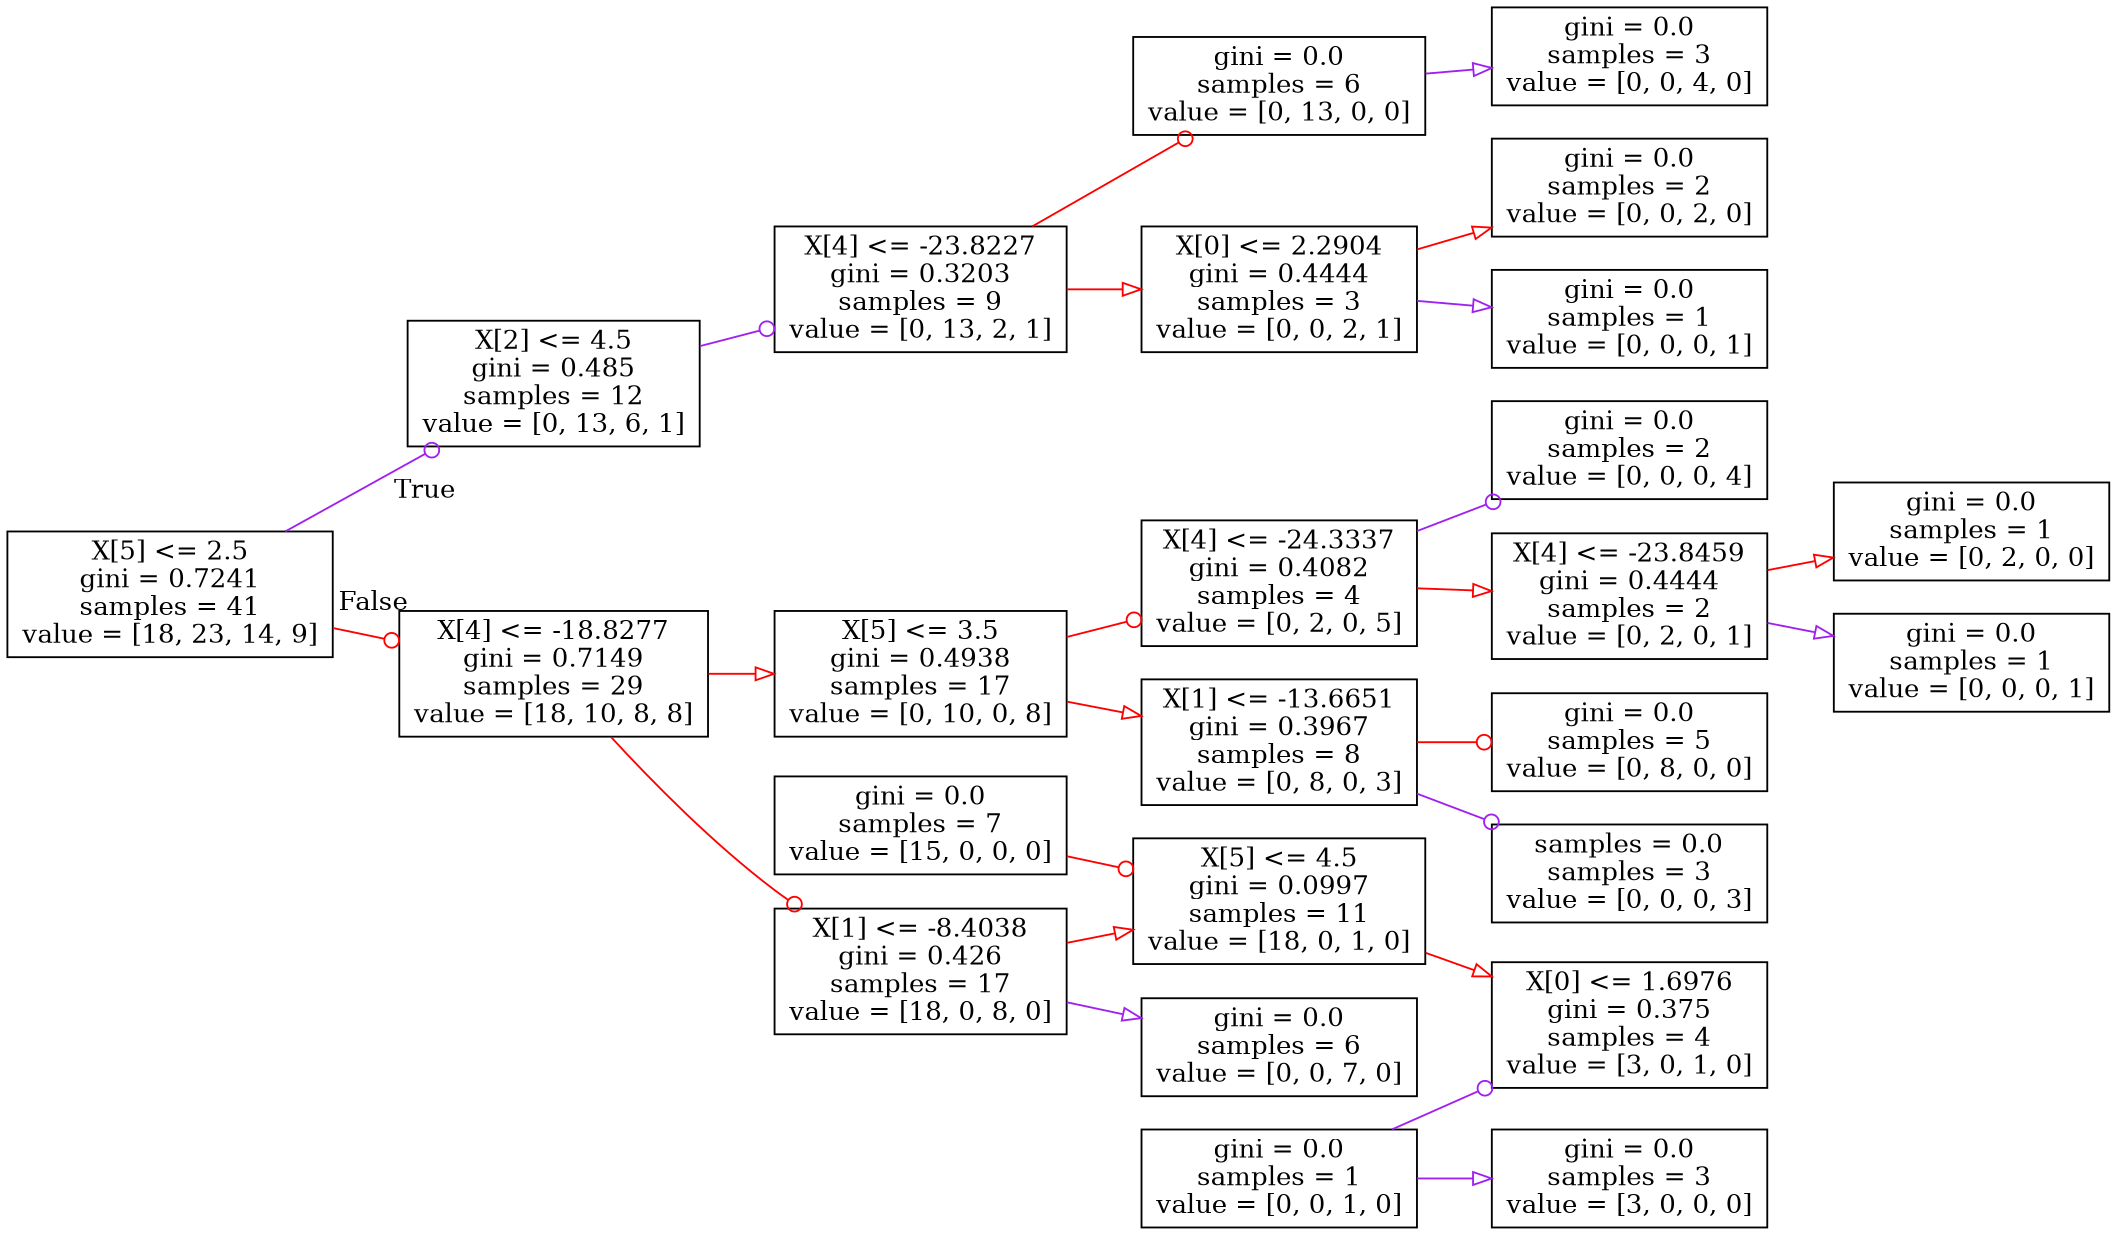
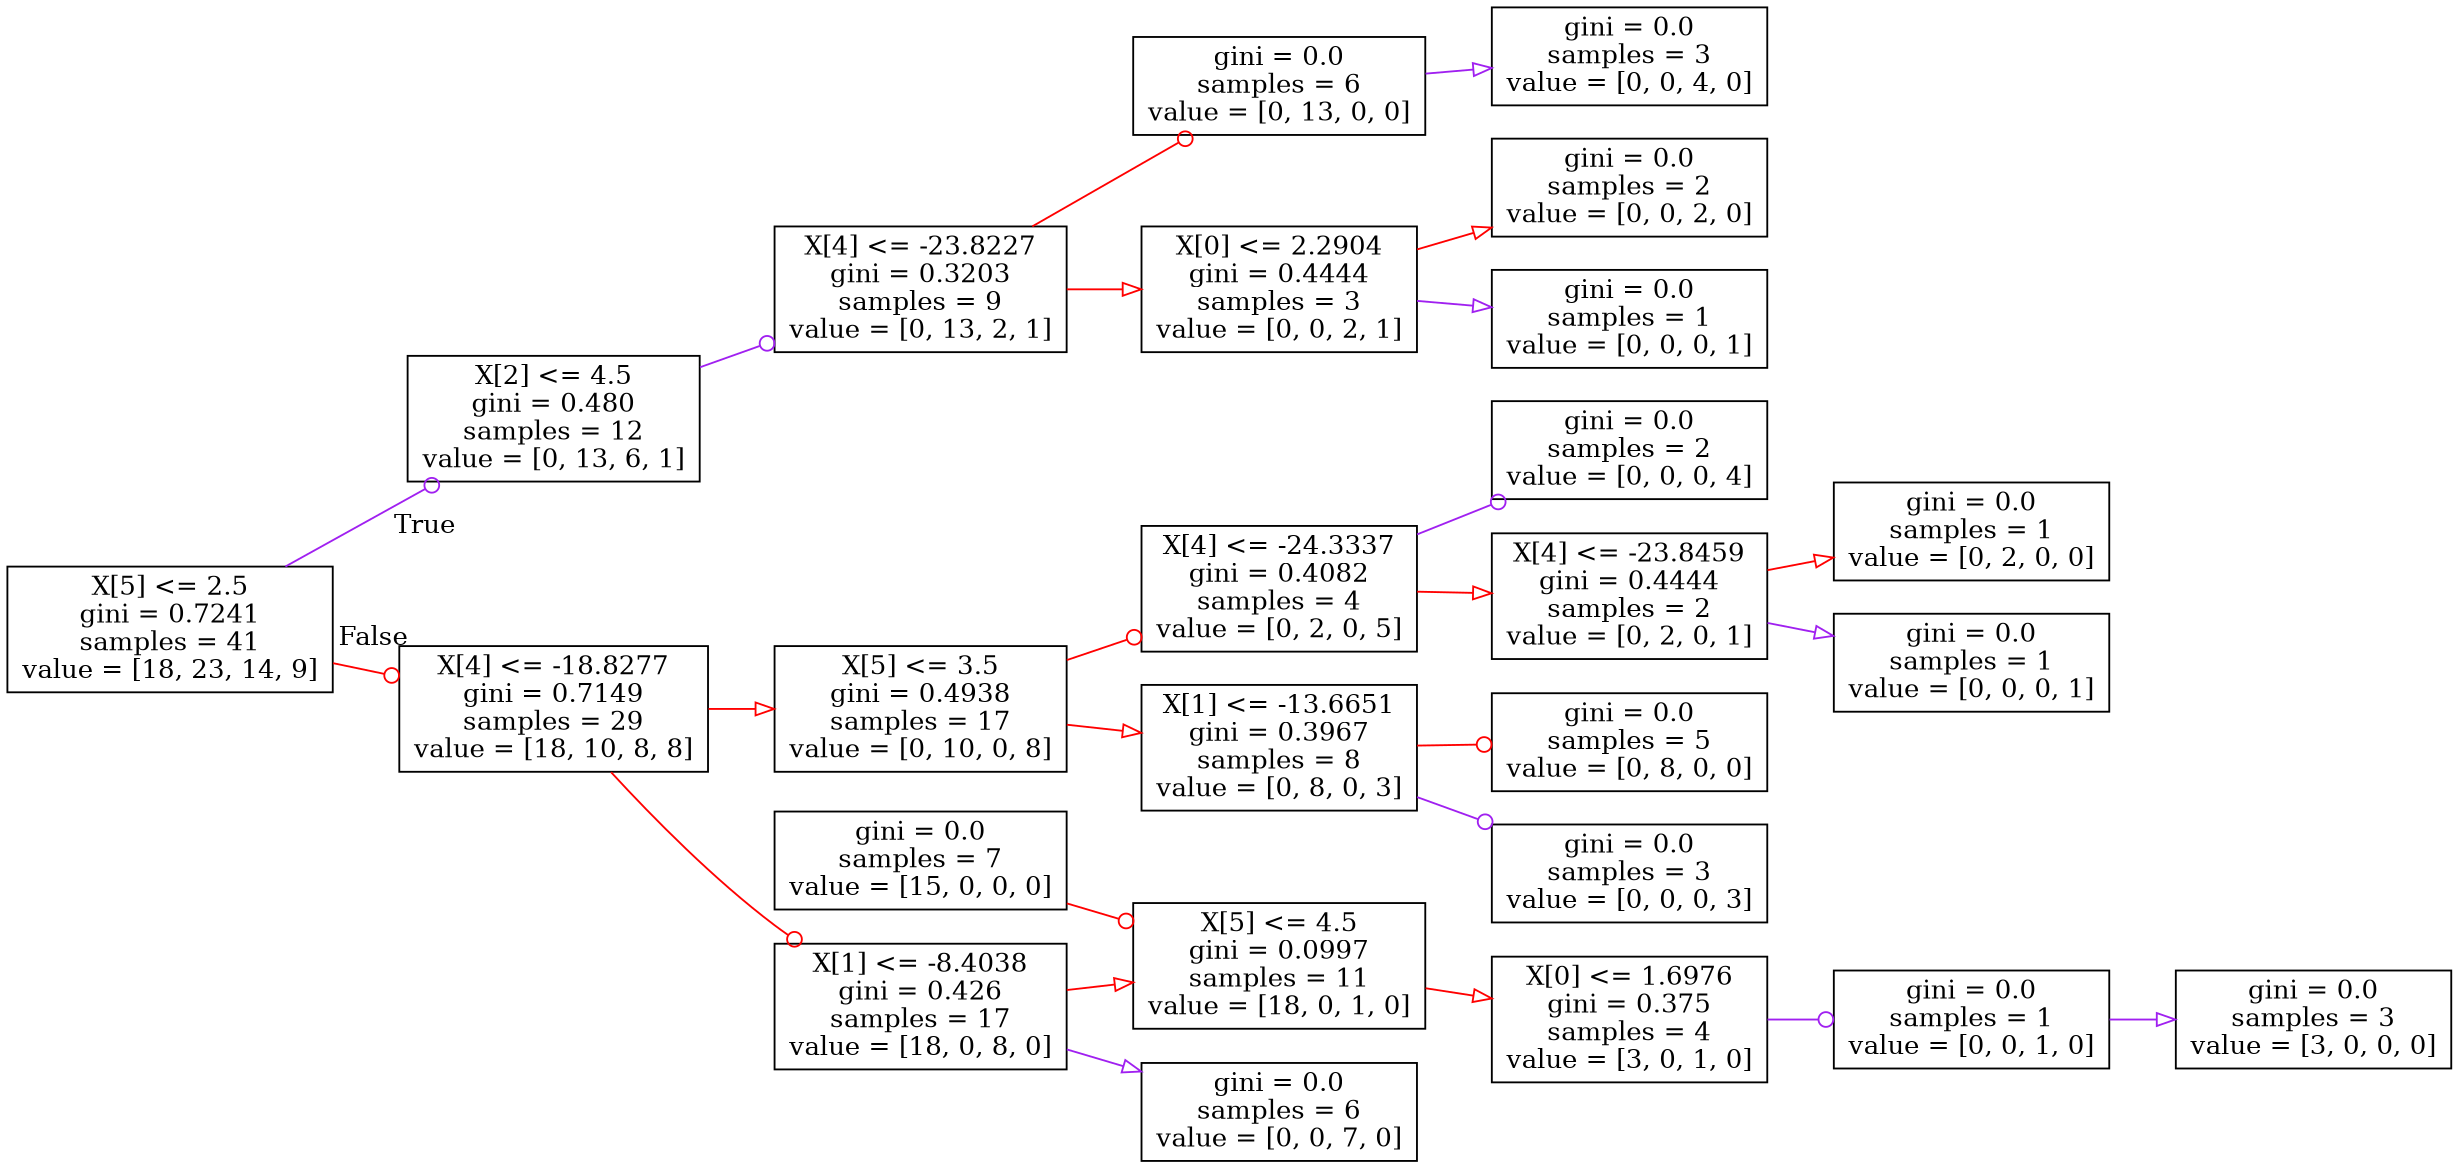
  digraph {
    rankdir=LR
    node [shape=box]
    edge [arrowhead=onormal color=red]
    n1 [label="X[5] <= 2.5\ngini = 0.7241\nsamples = 41\nvalue = [18, 23, 14, 9]"]
-   n2 [label="X[2] <= 4.5\ngini = 0.485\nsamples = 12\nvalue = [0, 13, 6, 1]"]
+   n2 [label="X[2] <= 4.5\ngini = 0.480\nsamples = 12\nvalue = [0, 13, 6, 1]"]
    n3 [label="X[4] <= -18.8277\ngini = 0.7149\nsamples = 29\nvalue = [18, 10, 8, 8]"]
    n4 [label="X[4] <= -23.8227\ngini = 0.3203\nsamples = 9\nvalue = [0, 13, 2, 1]"]
    n5 [label="X[5] <= 3.5\ngini = 0.4938\nsamples = 17\nvalue = [0, 10, 0, 8]"]
    n6 [label="X[1] <= -8.4038\ngini = 0.426\nsamples = 17\nvalue = [18, 0, 8, 0]"]
    n7 [label="gini = 0.0\nsamples = 6\nvalue = [0, 13, 0, 0]"]
    n8 [label="X[0] <= 2.2904\ngini = 0.4444\nsamples = 3\nvalue = [0, 0, 2, 1]"]
    n9 [label="gini = 0.0\nsamples = 3\nvalue = [0, 0, 4, 0]"]
    n10 [label="gini = 0.0\nsamples = 2\nvalue = [0, 0, 2, 0]"]
    n11 [label="gini = 0.0\nsamples = 1\nvalue = [0, 0, 0, 1]"]
    n12 [label="X[4] <= -24.3337\ngini = 0.4082\nsamples = 4\nvalue = [0, 2, 0, 5]"]
    n13 [label="X[1] <= -13.6651\ngini = 0.3967\nsamples = 8\nvalue = [0, 8, 0, 3]"]
    n14 [label="X[5] <= 4.5\ngini = 0.0997\nsamples = 11\nvalue = [18, 0, 1, 0]"]
    n15 [label="gini = 0.0\nsamples = 6\nvalue = [0, 0, 7, 0]"]
    n16 [label="gini = 0.0\nsamples = 2\nvalue = [0, 0, 0, 4]"]
    n17 [label="X[4] <= -23.8459\ngini = 0.4444\nsamples = 2\nvalue = [0, 2, 0, 1]"]
    n18 [label="gini = 0.0\nsamples = 5\nvalue = [0, 8, 0, 0]"]
-   n19 [label="samples = 0.0\nsamples = 3\nvalue = [0, 0, 0, 3]"]
+   n19 [label="gini = 0.0\nsamples = 3\nvalue = [0, 0, 0, 3]"]
    n20 [label="gini = 0.0\nsamples = 1\nvalue = [0, 2, 0, 0]"]
    n21 [label="gini = 0.0\nsamples = 1\nvalue = [0, 0, 0, 1]"]
    n22 [label="X[0] <= 1.6976\ngini = 0.375\nsamples = 4\nvalue = [3, 0, 1, 0]"]
    n23 [label="gini = 0.0\nsamples = 7\nvalue = [15, 0, 0, 0]"]
    n24 [label="gini = 0.0\nsamples = 1\nvalue = [0, 0, 1, 0]"]
    n25 [label="gini = 0.0\nsamples = 3\nvalue = [3, 0, 0, 0]"]
    n1 -> n2 [arrowhead=odot color=purple headlabel=True labelangle=45 labeldistance=2.5]
    n1 -> n3 [arrowhead=odot headlabel=False labelangle=-45 labeldistance=2.5]
    n2 -> n4 [arrowhead=odot color=purple]
    n3 -> n5
    n3 -> n6 [arrowhead=odot]
    n4 -> n7 [arrowhead=odot]
    n4 -> n8
    n5 -> n12 [arrowhead=odot]
    n5 -> n13
    n6 -> n14
    n6 -> n15 [color=purple]
    n7 -> n9 [color=purple]
    n8 -> n10
    n8 -> n11 [color=purple]
    n12 -> n16 [arrowhead=odot color=purple]
    n12 -> n17
    n13 -> n18 [arrowhead=odot]
    n13 -> n19 [arrowhead=odot color=purple]
    n14 -> n22
    n17 -> n20
    n17 -> n21 [color=purple]
-   n24 -> n22 [arrowhead=odot color=purple]
+   n22 -> n24 [arrowhead=odot color=purple]
    n23 -> n14 [arrowhead=odot]
    n24 -> n25 [color=purple]
  }
